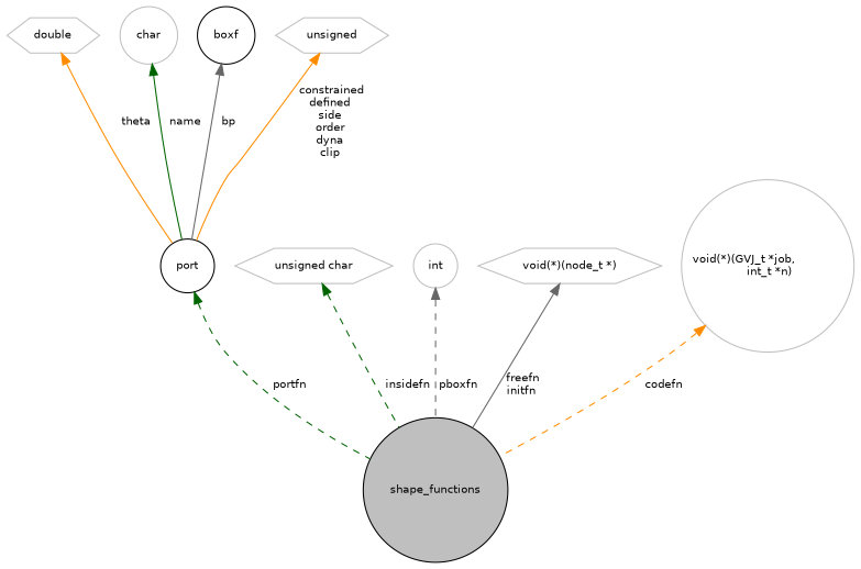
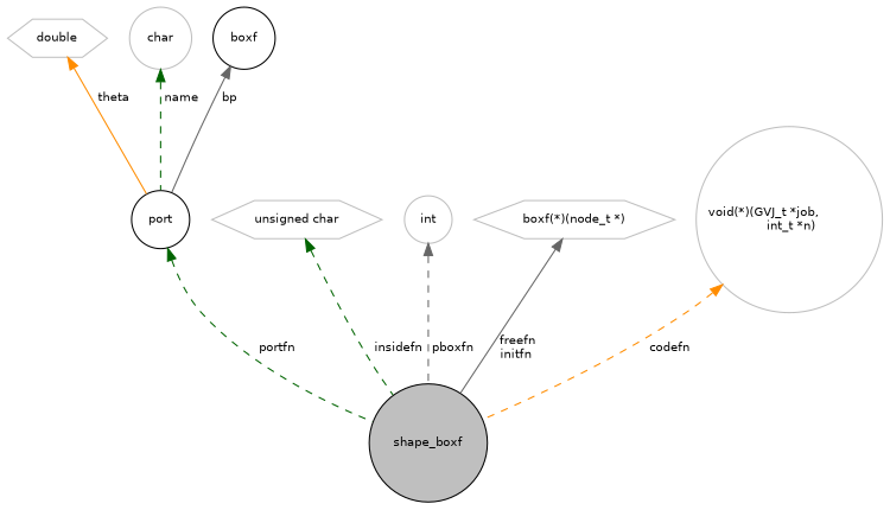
  digraph {
    node [color=grey75 fontname=Helvetica fontsize=10 shape=circle]
    edge [color=darkgreen dir=back fontname=Helvetica fontsize=10 labelfontname=Helvetica labelfontsize=10 style=solid]
-   n1 [color=black fillcolor=grey75 fontcolor=black height=0.2 label=shape_functions style=filled width=0.4]
+   n1 [color=black fillcolor=grey75 fontcolor=black height=0.2 label=shape_boxf style=filled width=0.4]
    n2 [color=black height=0.2 label=port width=0.4]
    n3 [height=0.2 label=double shape=hexagon width=0.4]
    n4 [height=0.2 label=char width=0.4]
    n5 [color=black height=0.2 label=boxf width=0.4]
-   n6 [height=0.2 label=unsigned shape=hexagon width=0.4]
    n7 [height=0.2 label="unsigned char" shape=hexagon width=0.4]
    n8 [height=0.2 label=int width=0.4]
-   n9 [height=0.2 label="void(*)(node_t *)" shape=hexagon width=0.4]
+   n9 [height=0.2 label="boxf(*)(node_t *)" shape=hexagon width=0.4]
    n10 [height=0.2 label="void(*)(GVJ_t *job,\l int_t *n)" width=0.4]
    n2 -> n1 [label=" portfn" style=dashed]
    n3 -> n2 [color=darkorange label=" theta"]
-   n4 -> n2 [label=" name"]
+   n4 -> n2 [label=" name" style=dashed]
    n5 -> n2 [color=gray40 label=" bp"]
-   n6 -> n2 [color=darkorange label=" constrained\ndefined\nside\norder\ndyna\nclip"]
    n7 -> n1 [label=" insidefn" style=dashed]
    n8 -> n1 [color=gray40 label=" pboxfn" style=dashed]
    n9 -> n1 [color=gray40 label=" freefn\ninitfn"]
    n10 -> n1 [color=darkorange label=" codefn" style=dashed]
  }
